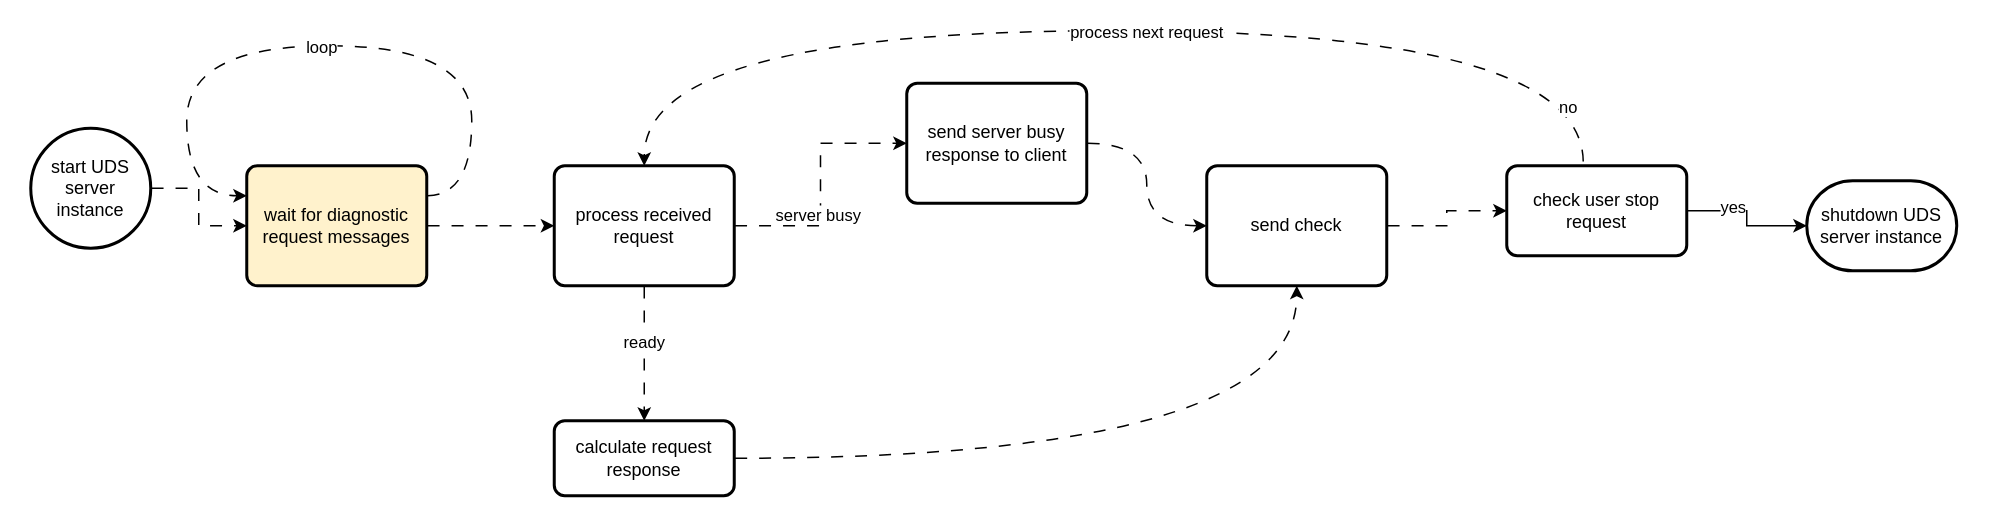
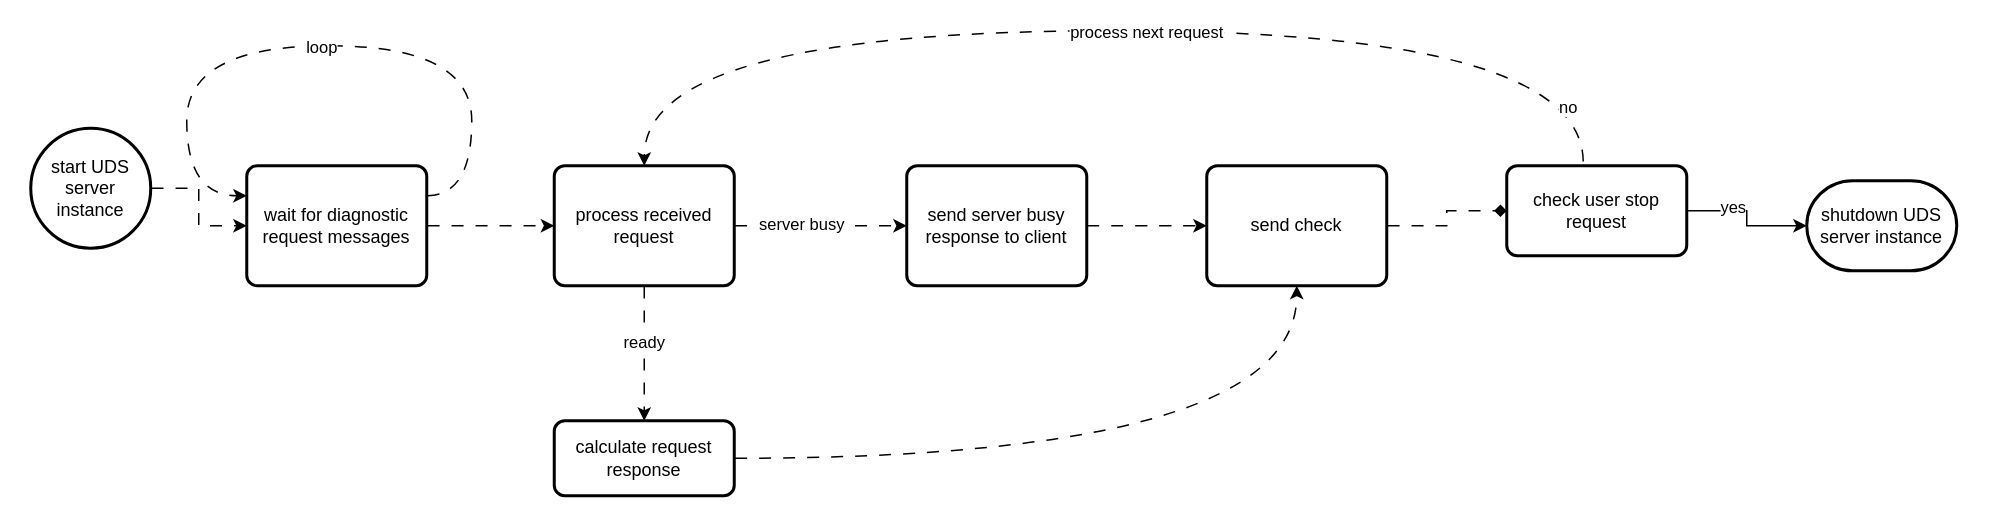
  <mxCell id="0" />
  <mxCell id="1" parent="0" />
  <mxCell id="2" value="start UDS server instance" style="strokeWidth=2;html=1;shape=mxgraph.flowchart.start_2;whiteSpace=wrap;" parent="1" vertex="1"><mxGeometry x="20" y="85" width="80" height="80" as="geometry" /></mxCell>
  <mxCell id="3" style="edgeStyle=orthogonalEdgeStyle;rounded=0;orthogonalLoop=1;jettySize=auto;html=1;exitX=1;exitY=0.5;exitDx=0;exitDy=0;exitPerimeter=0;entryX=0;entryY=0.5;entryDx=0;entryDy=0;flowAnimation=1;" parent="1" source="2" target="7" edge="1"><mxGeometry relative="1" as="geometry"><mxPoint x="164" y="160" as="targetPoint" /></mxGeometry></mxCell>
  <mxCell id="4" style="edgeStyle=orthogonalEdgeStyle;rounded=0;orthogonalLoop=1;jettySize=auto;html=1;exitX=1;exitY=0.5;exitDx=0;exitDy=0;entryX=0;entryY=0.5;entryDx=0;entryDy=0;flowAnimation=1;" parent="1" source="7" target="12" edge="1"><mxGeometry relative="1" as="geometry" /></mxCell>
  <mxCell id="5" style="edgeStyle=orthogonalEdgeStyle;rounded=0;orthogonalLoop=1;jettySize=auto;html=1;exitX=1;exitY=0.25;exitDx=0;exitDy=0;curved=1;entryX=0;entryY=0.25;entryDx=0;entryDy=0;flowAnimation=1;" parent="1" source="7" target="7" edge="1"><mxGeometry relative="1" as="geometry"><mxPoint x="154" y="30" as="targetPoint" /><Array as="points"><mxPoint x="314" y="130" /><mxPoint x="314" y="30" /><mxPoint x="124" y="30" /><mxPoint x="124" y="130" /></Array></mxGeometry></mxCell>
  <mxCell id="6" value="loop" style="edgeLabel;html=1;align=center;verticalAlign=middle;resizable=0;points=[];" parent="5" vertex="1" connectable="0"><mxGeometry x="0.006" relative="1" as="geometry"><mxPoint as="offset" /></mxGeometry></mxCell>
- <mxCell id="7" value="wait for diagnostic request messages" style="rounded=1;whiteSpace=wrap;html=1;absoluteArcSize=1;arcSize=14;strokeWidth=2;fillColor=#fff2cc;" parent="1" vertex="1"><mxGeometry x="164" y="110" width="120" height="80" as="geometry" /></mxCell>
+ <mxCell id="7" value="wait for diagnostic request messages" style="rounded=1;whiteSpace=wrap;html=1;absoluteArcSize=1;arcSize=14;strokeWidth=2;" parent="1" vertex="1"><mxGeometry x="164" y="110" width="120" height="80" as="geometry" /></mxCell>
  <mxCell id="8" style="edgeStyle=orthogonalEdgeStyle;rounded=0;orthogonalLoop=1;jettySize=auto;html=1;exitX=1;exitY=0.5;exitDx=0;exitDy=0;entryX=0;entryY=0.5;entryDx=0;entryDy=0;flowAnimation=1;" parent="1" source="12" target="14" edge="1"><mxGeometry relative="1" as="geometry" /></mxCell>
  <mxCell id="9" value="server busy" style="edgeLabel;html=1;align=center;verticalAlign=middle;resizable=0;points=[];" parent="8" vertex="1" connectable="0"><mxGeometry x="-0.239" y="2" relative="1" as="geometry"><mxPoint as="offset" /></mxGeometry></mxCell>
  <mxCell id="10" value="" style="edgeStyle=orthogonalEdgeStyle;rounded=0;orthogonalLoop=1;jettySize=auto;html=1;flowAnimation=1;" parent="1" source="12" target="25" edge="1"><mxGeometry relative="1" as="geometry" /></mxCell>
  <mxCell id="11" value="ready" style="edgeLabel;html=1;align=center;verticalAlign=middle;resizable=0;points=[];" parent="10" vertex="1" connectable="0"><mxGeometry x="-0.178" y="-1" relative="1" as="geometry"><mxPoint as="offset" /></mxGeometry></mxCell>
  <mxCell id="12" value="process received request" style="rounded=1;whiteSpace=wrap;html=1;absoluteArcSize=1;arcSize=14;strokeWidth=2;" parent="1" vertex="1"><mxGeometry x="369" y="110" width="120" height="80" as="geometry" /></mxCell>
  <mxCell id="13" style="edgeStyle=orthogonalEdgeStyle;rounded=0;orthogonalLoop=1;jettySize=auto;html=1;exitX=1;exitY=0.5;exitDx=0;exitDy=0;entryX=0;entryY=0.5;entryDx=0;entryDy=0;curved=1;flowAnimation=1;" parent="1" source="14" target="19" edge="1"><mxGeometry relative="1" as="geometry" /></mxCell>
- <mxCell id="14" value="send server busy response to client" style="rounded=1;whiteSpace=wrap;html=1;absoluteArcSize=1;arcSize=14;strokeWidth=2;" parent="1" vertex="1"><mxGeometry x="604" y="55" width="120" height="80" as="geometry" /></mxCell>
+ <mxCell id="14" value="send server busy response to client" style="rounded=1;whiteSpace=wrap;html=1;absoluteArcSize=1;arcSize=14;strokeWidth=2;" parent="1" vertex="1"><mxGeometry x="604" y="110" width="120" height="80" as="geometry" /></mxCell>
  <mxCell id="15" style="edgeStyle=orthogonalEdgeStyle;rounded=0;orthogonalLoop=1;jettySize=auto;html=1;exitX=0.425;exitY=-0.037;exitDx=0;exitDy=0;entryX=0.5;entryY=0;entryDx=0;entryDy=0;exitPerimeter=0;elbow=vertical;curved=1;flowAnimation=1;" parent="1" source="23" target="12" edge="1"><mxGeometry relative="1" as="geometry"><Array as="points"><mxPoint x="1055" y="20" /><mxPoint x="429" y="20" /></Array></mxGeometry></mxCell>
  <mxCell id="16" value="process next request" style="edgeLabel;html=1;align=center;verticalAlign=middle;resizable=0;points=[];" parent="15" vertex="1" connectable="0"><mxGeometry x="-0.239" relative="1" as="geometry"><mxPoint x="-73" as="offset" /></mxGeometry></mxCell>
  <mxCell id="17" value="no" style="edgeLabel;html=1;align=center;verticalAlign=middle;resizable=0;points=[];" parent="15" vertex="1" connectable="0"><mxGeometry x="-0.89" relative="1" as="geometry"><mxPoint x="-11" y="7" as="offset" /></mxGeometry></mxCell>
- <mxCell id="18" style="edgeStyle=orthogonalEdgeStyle;rounded=0;orthogonalLoop=1;jettySize=auto;html=1;exitX=1;exitY=0.5;exitDx=0;exitDy=0;entryX=0;entryY=0.5;entryDx=0;entryDy=0;flowAnimation=1;" parent="1" source="19" target="23" edge="1"><mxGeometry relative="1" as="geometry" /></mxCell>
+ <mxCell id="18" style="edgeStyle=orthogonalEdgeStyle;rounded=0;orthogonalLoop=1;jettySize=auto;html=1;exitX=1;exitY=0.5;exitDx=0;exitDy=0;entryX=0;entryY=0.5;entryDx=0;entryDy=0;flowAnimation=1;endArrow=diamond;" parent="1" source="19" target="23" edge="1"><mxGeometry relative="1" as="geometry" /></mxCell>
  <mxCell id="19" value="send check" style="rounded=1;whiteSpace=wrap;html=1;absoluteArcSize=1;arcSize=14;strokeWidth=2;" parent="1" vertex="1"><mxGeometry x="804" y="110" width="120" height="80" as="geometry" /></mxCell>
  <mxCell id="20" value="shutdown UDS server instance" style="strokeWidth=2;html=1;shape=mxgraph.flowchart.terminator;whiteSpace=wrap;" parent="1" vertex="1"><mxGeometry x="1204" y="120" width="100" height="60" as="geometry" /></mxCell>
  <mxCell id="21" style="edgeStyle=orthogonalEdgeStyle;rounded=0;orthogonalLoop=1;jettySize=auto;html=1;exitX=1;exitY=0.5;exitDx=0;exitDy=0;entryX=0;entryY=0.5;entryDx=0;entryDy=0;entryPerimeter=0;" parent="1" source="23" target="20" edge="1"><mxGeometry relative="1" as="geometry" /></mxCell>
  <mxCell id="22" value="yes" style="edgeLabel;html=1;align=center;verticalAlign=middle;resizable=0;points=[];" parent="21" vertex="1" connectable="0"><mxGeometry x="-0.325" y="3" relative="1" as="geometry"><mxPoint as="offset" /></mxGeometry></mxCell>
  <mxCell id="23" value="check user stop request" style="rounded=1;whiteSpace=wrap;html=1;absoluteArcSize=1;arcSize=14;strokeWidth=2;" parent="1" vertex="1"><mxGeometry x="1004" y="110" width="120" height="60" as="geometry" /></mxCell>
  <mxCell id="24" style="edgeStyle=orthogonalEdgeStyle;rounded=0;orthogonalLoop=1;jettySize=auto;html=1;exitX=1;exitY=0.5;exitDx=0;exitDy=0;entryX=0.5;entryY=1;entryDx=0;entryDy=0;curved=1;flowAnimation=1;" parent="1" source="25" target="19" edge="1"><mxGeometry relative="1" as="geometry" /></mxCell>
  <mxCell id="25" value="calculate request response" style="whiteSpace=wrap;html=1;rounded=1;arcSize=14;strokeWidth=2;" parent="1" vertex="1"><mxGeometry x="369" y="280" width="120" height="50" as="geometry" /></mxCell>
